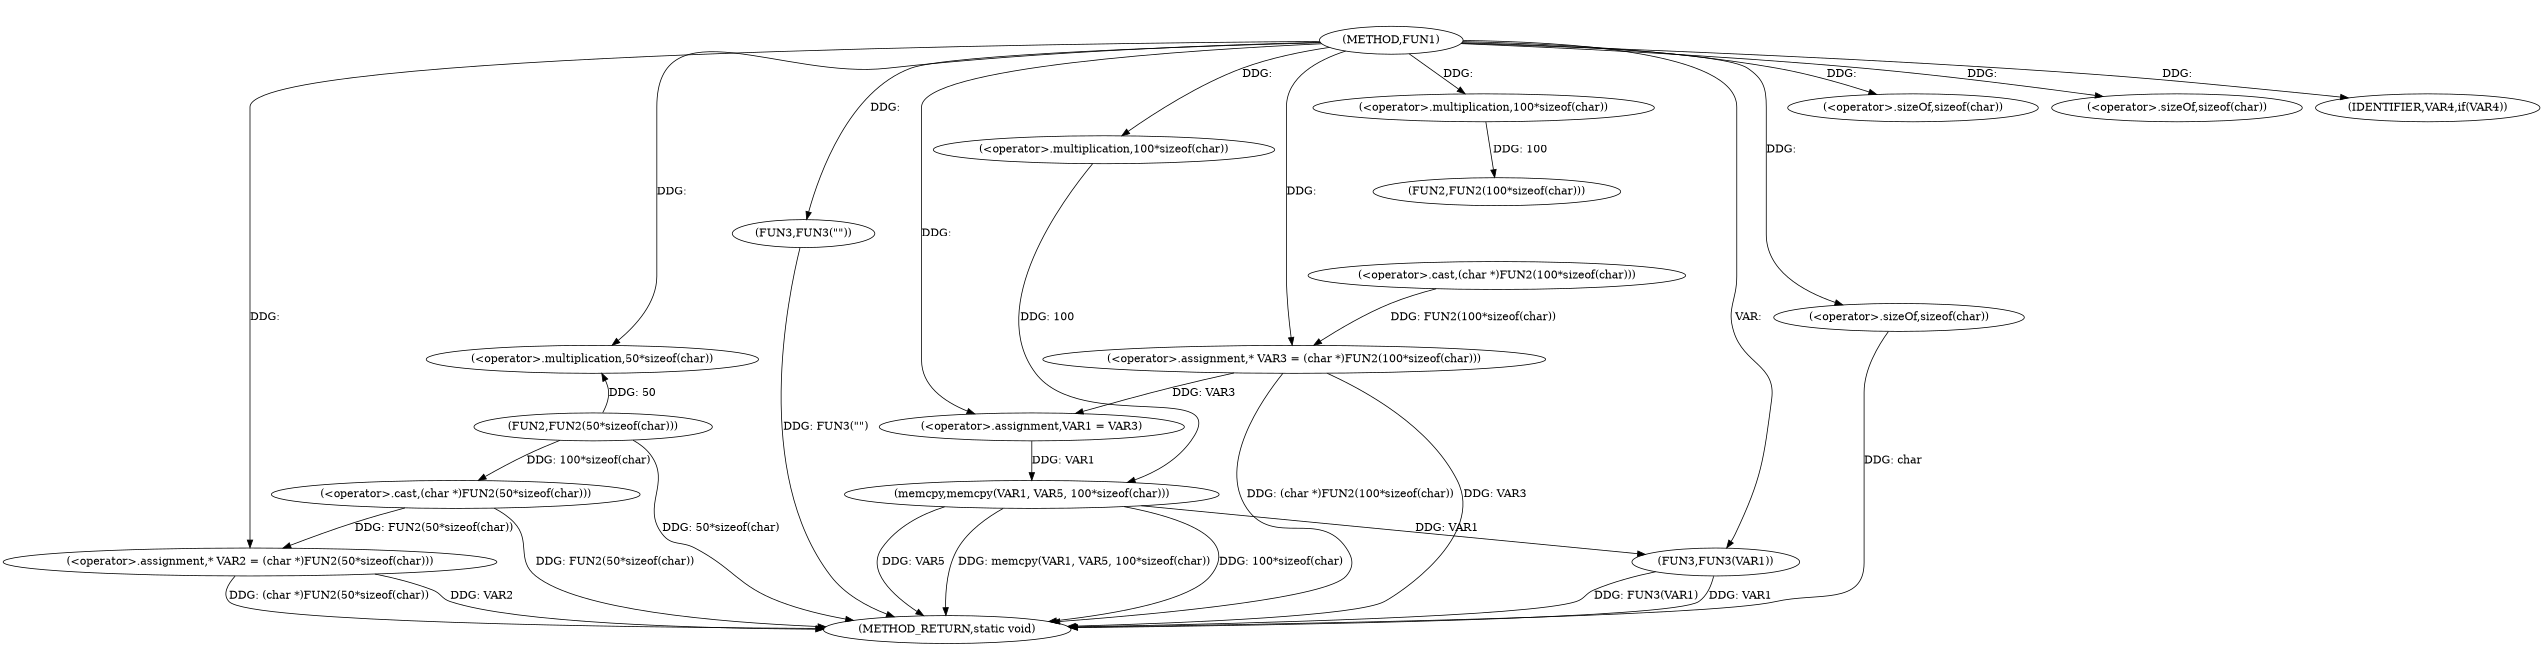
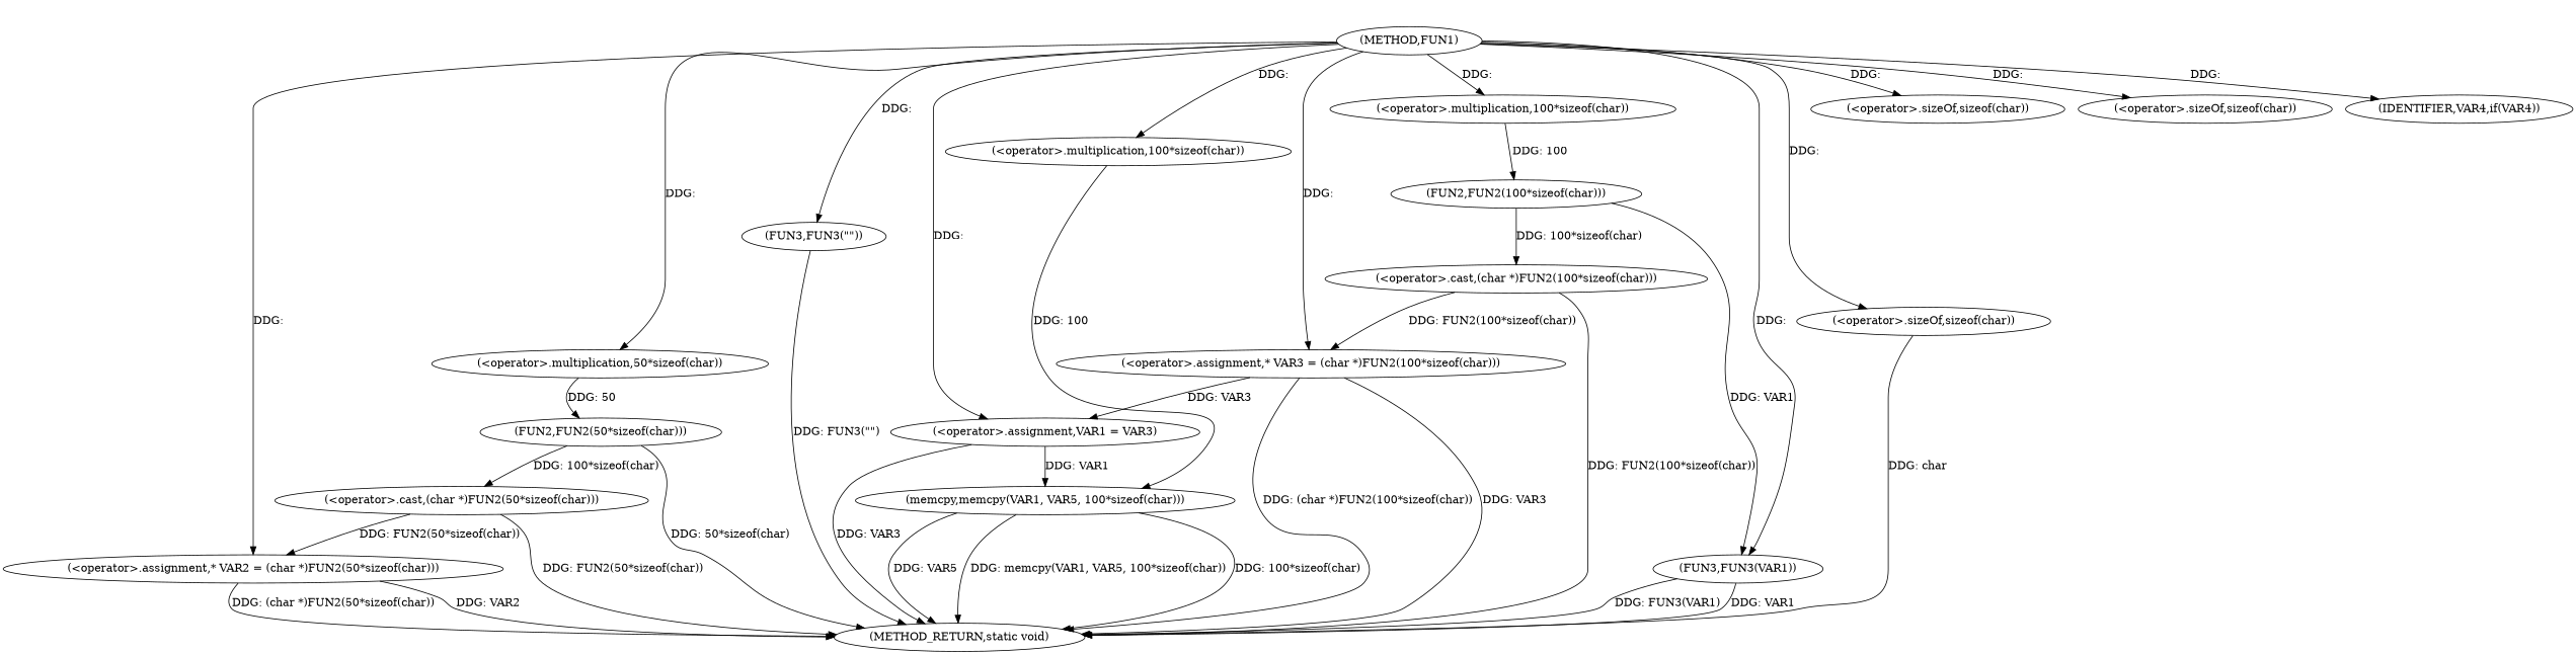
  digraph {
    n1 [label="(METHOD,FUN1)"]
    n2 [label="(<operator>.assignment,* VAR2 = (char *)FUN2(50*sizeof(char)))"]
    n3 [label="(<operator>.multiplication,50*sizeof(char))"]
    n4 [label="(<operator>.sizeOf,sizeof(char))"]
    n5 [label="(<operator>.assignment,* VAR3 = (char *)FUN2(100*sizeof(char)))"]
    n6 [label="(<operator>.multiplication,100*sizeof(char))"]
    n7 [label="(<operator>.sizeOf,sizeof(char))"]
    n8 [label="(IDENTIFIER,VAR4,if(VAR4))"]
    n9 [label="(FUN3,FUN3(\"\"))"]
    n10 [label="(<operator>.assignment,VAR1 = VAR3)"]
    n11 [label="(<operator>.multiplication,100*sizeof(char))"]
    n12 [label="(<operator>.sizeOf,sizeof(char))"]
    n13 [label="(FUN3,FUN3(VAR1))"]
    n14 [label="(METHOD_RETURN,static void)"]
    n15 [label="(FUN2,FUN2(50*sizeof(char)))"]
    n16 [label="(FUN2,FUN2(100*sizeof(char)))"]
    n17 [label="(memcpy,memcpy(VAR1, VAR5, 100*sizeof(char)))"]
    n18 [label="(<operator>.cast,(char *)FUN2(50*sizeof(char)))"]
    n19 [label="(<operator>.cast,(char *)FUN2(100*sizeof(char)))"]
    n1 -> n2 [label="DDG: "]
    n1 -> n3 [label="DDG: "]
    n1 -> n4 [label="DDG: "]
    n1 -> n5 [label="DDG: "]
    n1 -> n6 [label="DDG: "]
    n1 -> n7 [label="DDG: "]
    n1 -> n8 [label="DDG: "]
    n1 -> n9 [label="DDG: "]
    n1 -> n10 [label="DDG: "]
    n1 -> n11 [label="DDG: "]
    n1 -> n12 [label="DDG: "]
-   n1 -> n13 [label="VAR: "]
+   n1 -> n13 [label="DDG: "]
    n2 -> n14 [label="DDG: VAR2"]
    n2 -> n14 [label="DDG: (char *)FUN2(50*sizeof(char))"]
-   n15 -> n3 [label="DDG: 50"]
+   n3 -> n15 [label="DDG: 50"]
    n5 -> n10 [label="DDG: VAR3"]
    n5 -> n14 [label="DDG: VAR3"]
    n5 -> n14 [label="DDG: (char *)FUN2(100*sizeof(char))"]
    n6 -> n16 [label="DDG: 100"]
    n9 -> n14 [label="DDG: FUN3(\"\")"]
+   n10 -> n14 [label="DDG: VAR3"]
    n10 -> n17 [label="DDG: VAR1"]
    n11 -> n17 [label="DDG: 100"]
    n12 -> n14 [label="DDG: char"]
    n13 -> n14 [label="DDG: FUN3(VAR1)"]
    n13 -> n14 [label="DDG: VAR1"]
    n15 -> n14 [label="DDG: 50*sizeof(char)"]
    n15 -> n18 [label="DDG: 100*sizeof(char)"]
-   n17 -> n13 [label="DDG: VAR1"]
+   n16 -> n19 [label="DDG: 100*sizeof(char)"]
+   n16 -> n13 [label="DDG: VAR1"]
    n17 -> n14 [label="DDG: memcpy(VAR1, VAR5, 100*sizeof(char))"]
    n17 -> n14 [label="DDG: 100*sizeof(char)"]
    n17 -> n14 [label="DDG: VAR5"]
    n18 -> n2 [label="DDG: FUN2(50*sizeof(char))"]
    n18 -> n14 [label="DDG: FUN2(50*sizeof(char))"]
    n19 -> n5 [label="DDG: FUN2(100*sizeof(char))"]
+   n19 -> n14 [label="DDG: FUN2(100*sizeof(char))"]
  }
